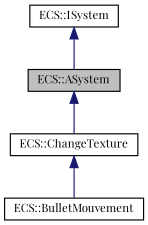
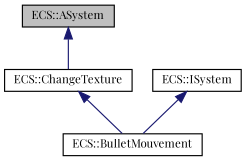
  digraph {
    fontname="Playfair Display"
    node [color=black fillcolor=white fontname="Playfair Display" fontsize=10 shape=record style=filled]
    edge [color=midnightblue dir=back fontname="Playfair Display" fontsize=10 labelfontname=Helvetica labelfontsize=10 style=solid]
    n1 [fillcolor=grey75 fontcolor=black height=0.2 label="ECS::ASystem" width=0.4]
    n2 [height=0.2 label="ECS::ChangeTexture" width=0.4]
    n3 [height=0.2 label="ECS::BulletMouvement" width=0.4]
    n4 [height=0.2 label="ECS::ISystem" width=0.4]
    n1 -> n2
    n2 -> n3
-   n4 -> n1
+   n4 -> n3
  }
